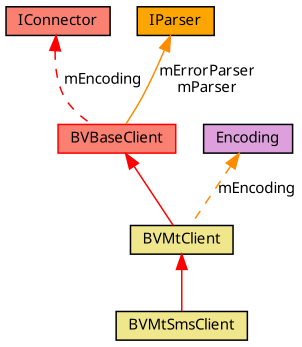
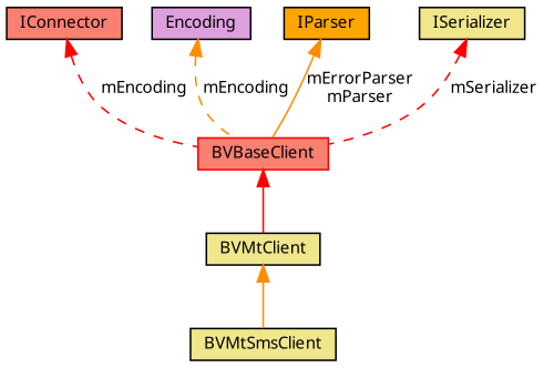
  digraph {
    node [color=black fillcolor=khaki fontname="FreeSans.ttf" fontsize=10 shape=record style=filled]
    edge [color=darkorange dir=back fontname="FreeSans.ttf" fontsize=10 labelfontname="FreeSans.ttf" labelfontsize=10 style=solid]
    n1 [fontcolor=black height=0.2 label=BVMtSmsClient width=0.4]
    n2 [height=0.2 label=BVMtClient width=0.4]
    n3 [color=red fillcolor=salmon height=0.2 label=BVBaseClient width=0.4]
    n4 [fillcolor=salmon height=0.2 label=IConnector width=0.4]
    n5 [fillcolor=plum height=0.2 label=Encoding width=0.4]
    n6 [fillcolor=orange height=0.2 label=IParser width=0.4]
-   n2 -> n1 [color=red]
+   n7 [height=0.2 label=ISerializer width=0.4]
+   n2 -> n1
    n3 -> n2 [color=red]
    n4 -> n3 [color=red label=mEncoding style=dashed]
-   n5 -> n2 [label=mEncoding style=dashed]
+   n5 -> n3 [label=mEncoding style=dashed]
    n6 -> n3 [label="mErrorParser\nmParser"]
+   n7 -> n3 [color=red label=mSerializer style=dashed]
  }
